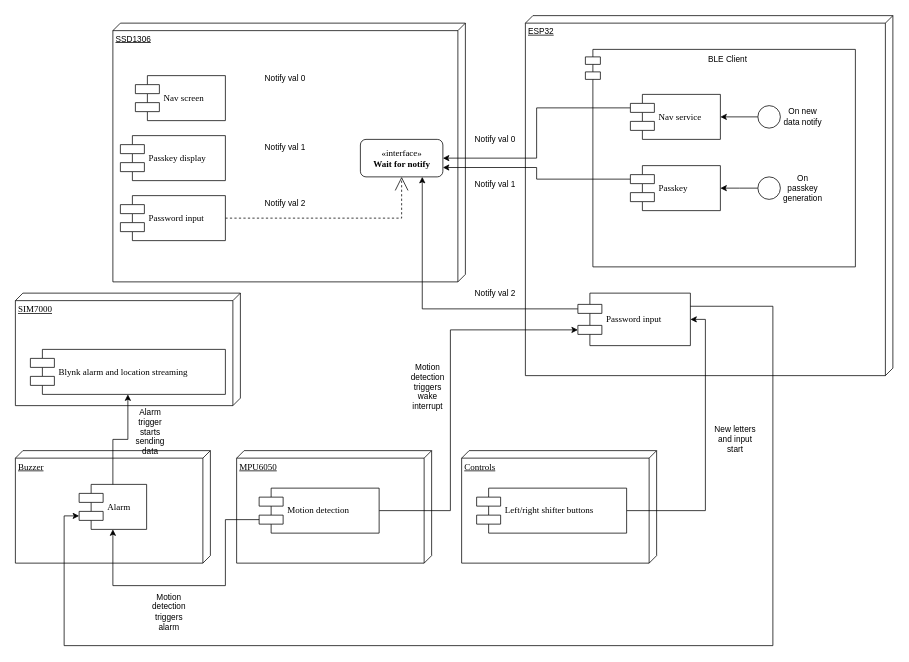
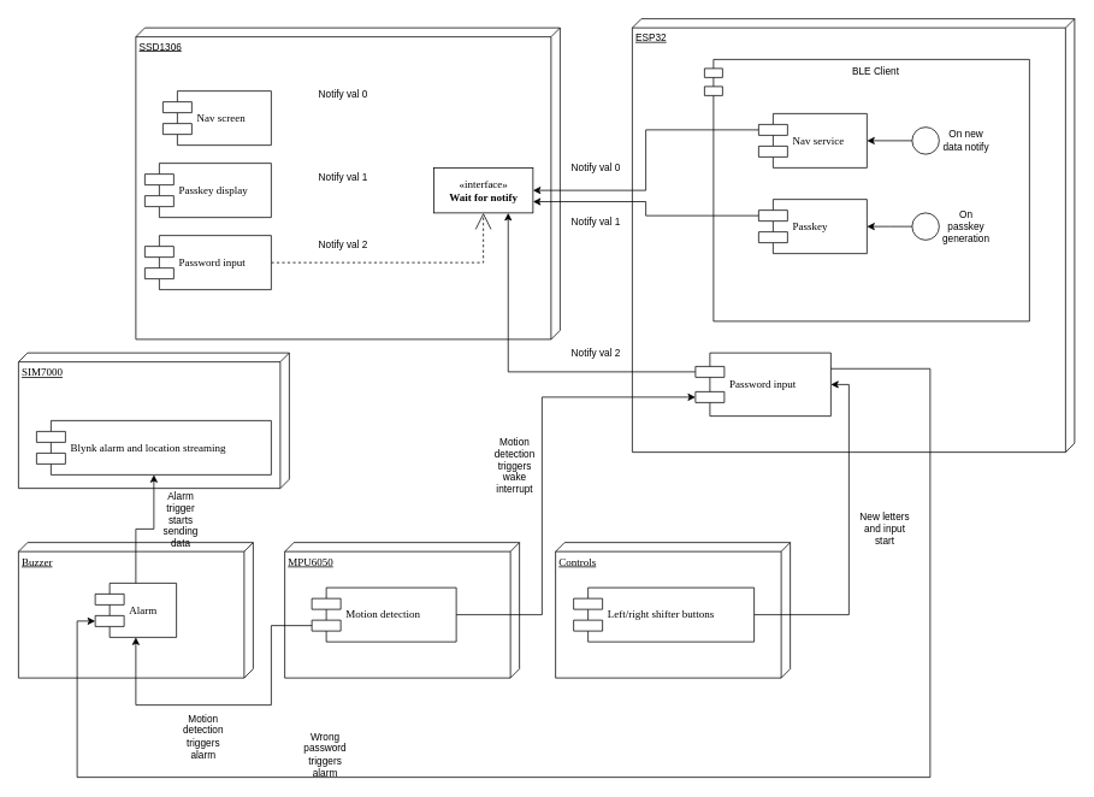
  <mxCell id="0" />
  <mxCell id="1" parent="0" />
  <mxCell id="2" value="&lt;div&gt;ESP32&lt;/div&gt;" style="verticalAlign=top;align=left;spacingTop=8;spacingLeft=2;spacingRight=12;shape=cube;size=10;direction=south;fontStyle=4;html=1;fontFamily=Helvetica;fontSize=11;fontColor=default;" parent="1" vertex="1"><mxGeometry x="700" y="20" width="490" height="480" as="geometry" /></mxCell>
  <mxCell id="3" value="SSD1306" style="verticalAlign=top;align=left;spacingTop=8;spacingLeft=2;spacingRight=12;shape=cube;size=10;direction=south;fontStyle=4;html=1;fontFamily=Helvetica;fontSize=11;fontColor=default;" parent="1" vertex="1"><mxGeometry x="150" y="30" width="470" height="345" as="geometry" /></mxCell>
  <mxCell id="4" value="BLE Client" style="shape=module;align=left;spacingLeft=20;align=center;verticalAlign=top;fontFamily=Helvetica;fontSize=11;fontColor=default;" parent="1" vertex="1"><mxGeometry x="780" y="65" width="360" height="290" as="geometry" /></mxCell>
  <mxCell id="5" value="&lt;div&gt;MPU6050&lt;/div&gt;" style="verticalAlign=top;align=left;spacingTop=8;spacingLeft=2;spacingRight=12;shape=cube;size=10;direction=south;fontStyle=4;html=1;rounded=0;shadow=0;comic=0;labelBackgroundColor=none;strokeWidth=1;fontFamily=Verdana;fontSize=12" parent="1" vertex="1"><mxGeometry x="315" y="600" width="260" height="150" as="geometry" /></mxCell>
  <mxCell id="6" style="edgeStyle=orthogonalEdgeStyle;shape=connector;rounded=0;orthogonalLoop=1;jettySize=auto;html=1;exitX=0;exitY=0.3;exitDx=0;exitDy=0;entryX=1;entryY=0.5;entryDx=0;entryDy=0;labelBackgroundColor=default;fontFamily=Helvetica;fontSize=11;fontColor=default;endArrow=classic;strokeColor=default;" parent="1" source="7" target="9" edge="1"><mxGeometry relative="1" as="geometry" /></mxCell>
  <mxCell id="7" value="Nav service" style="shape=component;align=left;spacingLeft=36;rounded=0;shadow=0;comic=0;labelBackgroundColor=none;strokeWidth=1;fontFamily=Verdana;fontSize=12;html=1;" parent="1" vertex="1"><mxGeometry x="840" y="125" width="120" height="60" as="geometry" /></mxCell>
  <mxCell id="8" value="Passkey display" style="shape=component;align=left;spacingLeft=36;rounded=0;shadow=0;comic=0;labelBackgroundColor=none;strokeWidth=1;fontFamily=Verdana;fontSize=12;html=1;" parent="1" vertex="1"><mxGeometry x="160" y="180" width="140" height="60" as="geometry" /></mxCell>
- <mxCell id="9" value="&lt;div&gt;«interface»&lt;b&gt;&lt;br&gt;&lt;/b&gt;&lt;/div&gt;&lt;div&gt;&lt;b&gt;Wait for notify&lt;br&gt;&lt;/b&gt;&lt;/div&gt;" style="html=1;shadow=0;comic=0;labelBackgroundColor=none;strokeWidth=1;fontFamily=Verdana;fontSize=12;align=center;rounded=1;" parent="1" vertex="1"><mxGeometry x="480" y="185" width="110" height="50" as="geometry" /></mxCell>
+ <mxCell id="9" value="&lt;div&gt;«interface»&lt;b&gt;&lt;br&gt;&lt;/b&gt;&lt;/div&gt;&lt;div&gt;&lt;b&gt;Wait for notify&lt;br&gt;&lt;/b&gt;&lt;/div&gt;" style="html=1;rounded=0;shadow=0;comic=0;labelBackgroundColor=none;strokeWidth=1;fontFamily=Verdana;fontSize=12;align=center;" parent="1" vertex="1"><mxGeometry x="480" y="185" width="110" height="50" as="geometry" /></mxCell>
  <mxCell id="10" style="edgeStyle=orthogonalEdgeStyle;shape=connector;rounded=0;orthogonalLoop=1;jettySize=auto;html=1;exitX=1;exitY=0.5;exitDx=0;exitDy=0;entryX=0;entryY=0.7;entryDx=0;entryDy=0;labelBackgroundColor=default;fontFamily=Helvetica;fontSize=11;fontColor=default;endArrow=classic;strokeColor=default;" parent="1" source="11" target="32" edge="1"><mxGeometry relative="1" as="geometry"><Array as="points"><mxPoint x="600" y="680" /><mxPoint x="600" y="439" /></Array></mxGeometry></mxCell>
  <mxCell id="11" value="Motion detection" style="shape=component;align=left;spacingLeft=36;rounded=0;shadow=0;comic=0;labelBackgroundColor=none;strokeWidth=1;fontFamily=Verdana;fontSize=12;html=1;" parent="1" vertex="1"><mxGeometry x="345" y="650" width="160" height="60" as="geometry" /></mxCell>
  <mxCell id="12" style="edgeStyle=orthogonalEdgeStyle;shape=connector;rounded=0;orthogonalLoop=1;jettySize=auto;html=1;exitX=0;exitY=0.3;exitDx=0;exitDy=0;entryX=1;entryY=0.75;entryDx=0;entryDy=0;labelBackgroundColor=default;fontFamily=Helvetica;fontSize=11;fontColor=default;endArrow=classic;strokeColor=default;" parent="1" source="13" target="9" edge="1"><mxGeometry relative="1" as="geometry" /></mxCell>
  <mxCell id="13" value="Passkey" style="shape=component;align=left;spacingLeft=36;rounded=0;shadow=0;comic=0;labelBackgroundColor=none;strokeWidth=1;fontFamily=Verdana;fontSize=12;html=1;" parent="1" vertex="1"><mxGeometry x="840" y="220" width="120" height="60" as="geometry" /></mxCell>
  <mxCell id="14" style="edgeStyle=orthogonalEdgeStyle;rounded=0;html=1;dashed=1;labelBackgroundColor=none;startArrow=none;startFill=0;startSize=8;endArrow=open;endFill=0;endSize=16;fontFamily=Verdana;fontSize=12;" parent="1" source="15" target="9" edge="1"><mxGeometry relative="1" as="geometry" /></mxCell>
  <mxCell id="15" value="Password input" style="shape=component;align=left;spacingLeft=36;rounded=0;shadow=0;comic=0;labelBackgroundColor=none;strokeWidth=1;fontFamily=Verdana;fontSize=12;html=1;" parent="1" vertex="1"><mxGeometry x="160" y="260" width="140" height="60" as="geometry" /></mxCell>
  <mxCell id="16" value="Nav screen&lt;span style=&quot;white-space: pre&quot;&gt;&#09;&lt;/span&gt;" style="shape=component;align=left;spacingLeft=36;rounded=0;shadow=0;comic=0;labelBackgroundColor=none;strokeWidth=1;fontFamily=Verdana;fontSize=12;html=1;" parent="1" vertex="1"><mxGeometry x="180" y="100" width="120" height="60" as="geometry" /></mxCell>
  <mxCell id="17" value="On new data notify" style="text;html=1;strokeColor=none;fillColor=none;align=center;verticalAlign=middle;whiteSpace=wrap;rounded=0;fontFamily=Helvetica;fontSize=11;fontColor=default;" parent="1" vertex="1"><mxGeometry x="1040" y="140" width="60" height="30" as="geometry" /></mxCell>
  <mxCell id="18" value="Notify val 0" style="text;html=1;strokeColor=none;fillColor=none;align=center;verticalAlign=middle;whiteSpace=wrap;rounded=0;fontFamily=Helvetica;fontSize=11;fontColor=default;" parent="1" vertex="1"><mxGeometry x="350" y="89" width="60" height="30" as="geometry" /></mxCell>
  <mxCell id="19" value="Notify val 1" style="text;html=1;strokeColor=none;fillColor=none;align=center;verticalAlign=middle;whiteSpace=wrap;rounded=0;fontFamily=Helvetica;fontSize=11;fontColor=default;" parent="1" vertex="1"><mxGeometry x="350" y="180" width="60" height="30" as="geometry" /></mxCell>
  <mxCell id="20" value="Notify val 2" style="text;html=1;strokeColor=none;fillColor=none;align=center;verticalAlign=middle;whiteSpace=wrap;rounded=0;fontFamily=Helvetica;fontSize=11;fontColor=default;" parent="1" vertex="1"><mxGeometry x="350" y="255" width="60" height="30" as="geometry" /></mxCell>
  <mxCell id="21" style="edgeStyle=orthogonalEdgeStyle;shape=connector;rounded=0;orthogonalLoop=1;jettySize=auto;html=1;exitX=0;exitY=0.5;exitDx=0;exitDy=0;entryX=1;entryY=0.5;entryDx=0;entryDy=0;labelBackgroundColor=default;fontFamily=Helvetica;fontSize=11;fontColor=default;endArrow=classic;strokeColor=default;" parent="1" source="22" target="7" edge="1"><mxGeometry relative="1" as="geometry" /></mxCell>
  <mxCell id="22" value="" style="ellipse;fillColor=#ffffff;strokeColor=#000000;fontFamily=Helvetica;fontSize=11;fontColor=default;" parent="1" vertex="1"><mxGeometry x="1010" y="140" width="30" height="30" as="geometry" /></mxCell>
  <mxCell id="23" value="&lt;div&gt;On passkey generation&lt;/div&gt;" style="text;html=1;strokeColor=none;fillColor=none;align=center;verticalAlign=middle;whiteSpace=wrap;rounded=0;fontFamily=Helvetica;fontSize=11;fontColor=default;" parent="1" vertex="1"><mxGeometry x="1040" y="235" width="60" height="30" as="geometry" /></mxCell>
  <mxCell id="24" style="edgeStyle=orthogonalEdgeStyle;shape=connector;rounded=0;orthogonalLoop=1;jettySize=auto;html=1;exitX=0;exitY=0.5;exitDx=0;exitDy=0;entryX=1;entryY=0.5;entryDx=0;entryDy=0;labelBackgroundColor=default;fontFamily=Helvetica;fontSize=11;fontColor=default;endArrow=classic;strokeColor=default;" parent="1" source="25" edge="1"><mxGeometry relative="1" as="geometry"><mxPoint x="960" y="250" as="targetPoint" /></mxGeometry></mxCell>
  <mxCell id="25" value="" style="ellipse;fillColor=#ffffff;strokeColor=#000000;fontFamily=Helvetica;fontSize=11;fontColor=default;" parent="1" vertex="1"><mxGeometry x="1010" y="235" width="30" height="30" as="geometry" /></mxCell>
  <mxCell id="26" value="Notify val 0" style="text;html=1;strokeColor=none;fillColor=none;align=center;verticalAlign=middle;whiteSpace=wrap;rounded=0;fontFamily=Helvetica;fontSize=11;fontColor=default;" parent="1" vertex="1"><mxGeometry x="630" y="170" width="60" height="30" as="geometry" /></mxCell>
  <mxCell id="27" value="Notify val 1" style="text;html=1;strokeColor=none;fillColor=none;align=center;verticalAlign=middle;whiteSpace=wrap;rounded=0;fontFamily=Helvetica;fontSize=11;fontColor=default;" parent="1" vertex="1"><mxGeometry x="630" y="230" width="60" height="30" as="geometry" /></mxCell>
  <mxCell id="28" value="Controls" style="verticalAlign=top;align=left;spacingTop=8;spacingLeft=2;spacingRight=12;shape=cube;size=10;direction=south;fontStyle=4;html=1;rounded=0;shadow=0;comic=0;labelBackgroundColor=none;strokeWidth=1;fontFamily=Verdana;fontSize=12" parent="1" vertex="1"><mxGeometry x="615" y="600" width="260" height="150" as="geometry" /></mxCell>
  <mxCell id="29" style="edgeStyle=orthogonalEdgeStyle;shape=connector;rounded=0;orthogonalLoop=1;jettySize=auto;html=1;exitX=1;exitY=0.5;exitDx=0;exitDy=0;entryX=1;entryY=0.5;entryDx=0;entryDy=0;labelBackgroundColor=default;fontFamily=Helvetica;fontSize=11;fontColor=default;endArrow=classic;strokeColor=default;" parent="1" source="30" target="32" edge="1"><mxGeometry relative="1" as="geometry" /></mxCell>
  <mxCell id="30" value="Left/right shifter buttons" style="shape=component;align=left;spacingLeft=36;rounded=0;shadow=0;comic=0;labelBackgroundColor=none;strokeWidth=1;fontFamily=Verdana;fontSize=12;html=1;" parent="1" vertex="1"><mxGeometry x="635" y="650" width="200" height="60" as="geometry" /></mxCell>
  <mxCell id="31" style="edgeStyle=orthogonalEdgeStyle;shape=connector;rounded=0;orthogonalLoop=1;jettySize=auto;html=1;exitX=0;exitY=0.3;exitDx=0;exitDy=0;entryX=0.75;entryY=1;entryDx=0;entryDy=0;labelBackgroundColor=default;fontFamily=Helvetica;fontSize=11;fontColor=default;endArrow=classic;strokeColor=default;" parent="1" source="32" target="9" edge="1"><mxGeometry relative="1" as="geometry" /></mxCell>
  <mxCell id="32" value="&lt;div&gt;Password input&lt;/div&gt;" style="shape=component;align=left;spacingLeft=36;rounded=0;shadow=0;comic=0;labelBackgroundColor=none;strokeWidth=1;fontFamily=Verdana;fontSize=12;html=1;" parent="1" vertex="1"><mxGeometry x="770" y="390" width="150" height="70" as="geometry" /></mxCell>
  <mxCell id="33" value="&lt;div&gt;Motion detection triggers wake interrupt&lt;/div&gt;" style="text;html=1;strokeColor=none;fillColor=none;align=center;verticalAlign=middle;whiteSpace=wrap;rounded=0;fontFamily=Helvetica;fontSize=11;fontColor=default;" parent="1" vertex="1"><mxGeometry x="540" y="500" width="60" height="30" as="geometry" /></mxCell>
  <mxCell id="34" value="New letters and input start" style="text;html=1;strokeColor=none;fillColor=none;align=center;verticalAlign=middle;whiteSpace=wrap;rounded=0;fontFamily=Helvetica;fontSize=11;fontColor=default;" parent="1" vertex="1"><mxGeometry x="950" y="570" width="60" height="30" as="geometry" /></mxCell>
  <mxCell id="35" value="Notify val 2" style="text;html=1;strokeColor=none;fillColor=none;align=center;verticalAlign=middle;whiteSpace=wrap;rounded=0;fontFamily=Helvetica;fontSize=11;fontColor=default;" parent="1" vertex="1"><mxGeometry x="630" y="375" width="60" height="30" as="geometry" /></mxCell>
  <mxCell id="36" value="Buzzer" style="verticalAlign=top;align=left;spacingTop=8;spacingLeft=2;spacingRight=12;shape=cube;size=10;direction=south;fontStyle=4;html=1;rounded=0;shadow=0;comic=0;labelBackgroundColor=none;strokeWidth=1;fontFamily=Verdana;fontSize=12" parent="1" vertex="1"><mxGeometry x="20" y="600" width="260" height="150" as="geometry" /></mxCell>
  <mxCell id="37" value="Alarm" style="shape=component;align=left;spacingLeft=36;rounded=0;shadow=0;comic=0;labelBackgroundColor=none;strokeWidth=1;fontFamily=Verdana;fontSize=12;html=1;" parent="1" vertex="1"><mxGeometry x="105" y="645" width="90" height="60" as="geometry" /></mxCell>
  <mxCell id="38" style="edgeStyle=orthogonalEdgeStyle;shape=connector;rounded=0;orthogonalLoop=1;jettySize=auto;html=1;exitX=0;exitY=0.7;exitDx=0;exitDy=0;entryX=0.5;entryY=1;entryDx=0;entryDy=0;labelBackgroundColor=default;fontFamily=Helvetica;fontSize=11;fontColor=default;endArrow=classic;strokeColor=default;" parent="1" source="11" target="37" edge="1"><mxGeometry relative="1" as="geometry"><Array as="points"><mxPoint x="300" y="692" /><mxPoint x="300" y="780" /><mxPoint x="150" y="780" /></Array></mxGeometry></mxCell>
  <mxCell id="39" value="&lt;div&gt;Motion detection triggers alarm&lt;/div&gt;" style="text;html=1;strokeColor=none;fillColor=none;align=center;verticalAlign=middle;whiteSpace=wrap;rounded=0;fontFamily=Helvetica;fontSize=11;fontColor=default;" parent="1" vertex="1"><mxGeometry x="195" y="800" width="60" height="30" as="geometry" /></mxCell>
  <mxCell id="40" style="edgeStyle=orthogonalEdgeStyle;shape=connector;rounded=0;orthogonalLoop=1;jettySize=auto;html=1;exitX=1;exitY=0.25;exitDx=0;exitDy=0;entryX=0;entryY=0.7;entryDx=0;entryDy=0;labelBackgroundColor=default;fontFamily=Helvetica;fontSize=11;fontColor=default;endArrow=classic;strokeColor=default;" parent="1" source="32" target="37" edge="1"><mxGeometry relative="1" as="geometry"><Array as="points"><mxPoint x="1030" y="407" /><mxPoint x="1030" y="860" /><mxPoint x="85" y="860" /><mxPoint x="85" y="687" /></Array></mxGeometry></mxCell>
+ <mxCell id="41" value="&lt;div&gt;Wrong password triggers alarm&lt;/div&gt;" style="text;html=1;strokeColor=none;fillColor=none;align=center;verticalAlign=middle;whiteSpace=wrap;rounded=0;fontFamily=Helvetica;fontSize=11;fontColor=default;" parent="1" vertex="1"><mxGeometry x="330" y="820" width="60" height="30" as="geometry" /></mxCell>
  <mxCell id="42" value="SIM7000" style="verticalAlign=top;align=left;spacingTop=8;spacingLeft=2;spacingRight=12;shape=cube;size=10;direction=south;fontStyle=4;html=1;rounded=0;shadow=0;comic=0;labelBackgroundColor=none;strokeWidth=1;fontFamily=Verdana;fontSize=12" parent="1" vertex="1"><mxGeometry x="20" y="390" width="300" height="150" as="geometry" /></mxCell>
  <mxCell id="43" value="Blynk alarm and location streaming" style="shape=component;align=left;spacingLeft=36;rounded=0;shadow=0;comic=0;labelBackgroundColor=none;strokeWidth=1;fontFamily=Verdana;fontSize=12;html=1;" parent="1" vertex="1"><mxGeometry x="40" y="465" width="260" height="60" as="geometry" /></mxCell>
  <mxCell id="44" style="edgeStyle=orthogonalEdgeStyle;shape=connector;rounded=0;orthogonalLoop=1;jettySize=auto;html=1;exitX=0.5;exitY=0;exitDx=0;exitDy=0;entryX=0.5;entryY=1;entryDx=0;entryDy=0;labelBackgroundColor=default;fontFamily=Helvetica;fontSize=11;fontColor=default;endArrow=classic;strokeColor=default;" parent="1" source="37" target="43" edge="1"><mxGeometry relative="1" as="geometry" /></mxCell>
  <mxCell id="45" value="Alarm trigger starts sending data" style="text;html=1;strokeColor=none;fillColor=none;align=center;verticalAlign=middle;whiteSpace=wrap;rounded=0;fontFamily=Helvetica;fontSize=11;fontColor=default;" parent="1" vertex="1"><mxGeometry x="170" y="560" width="60" height="30" as="geometry" /></mxCell>
